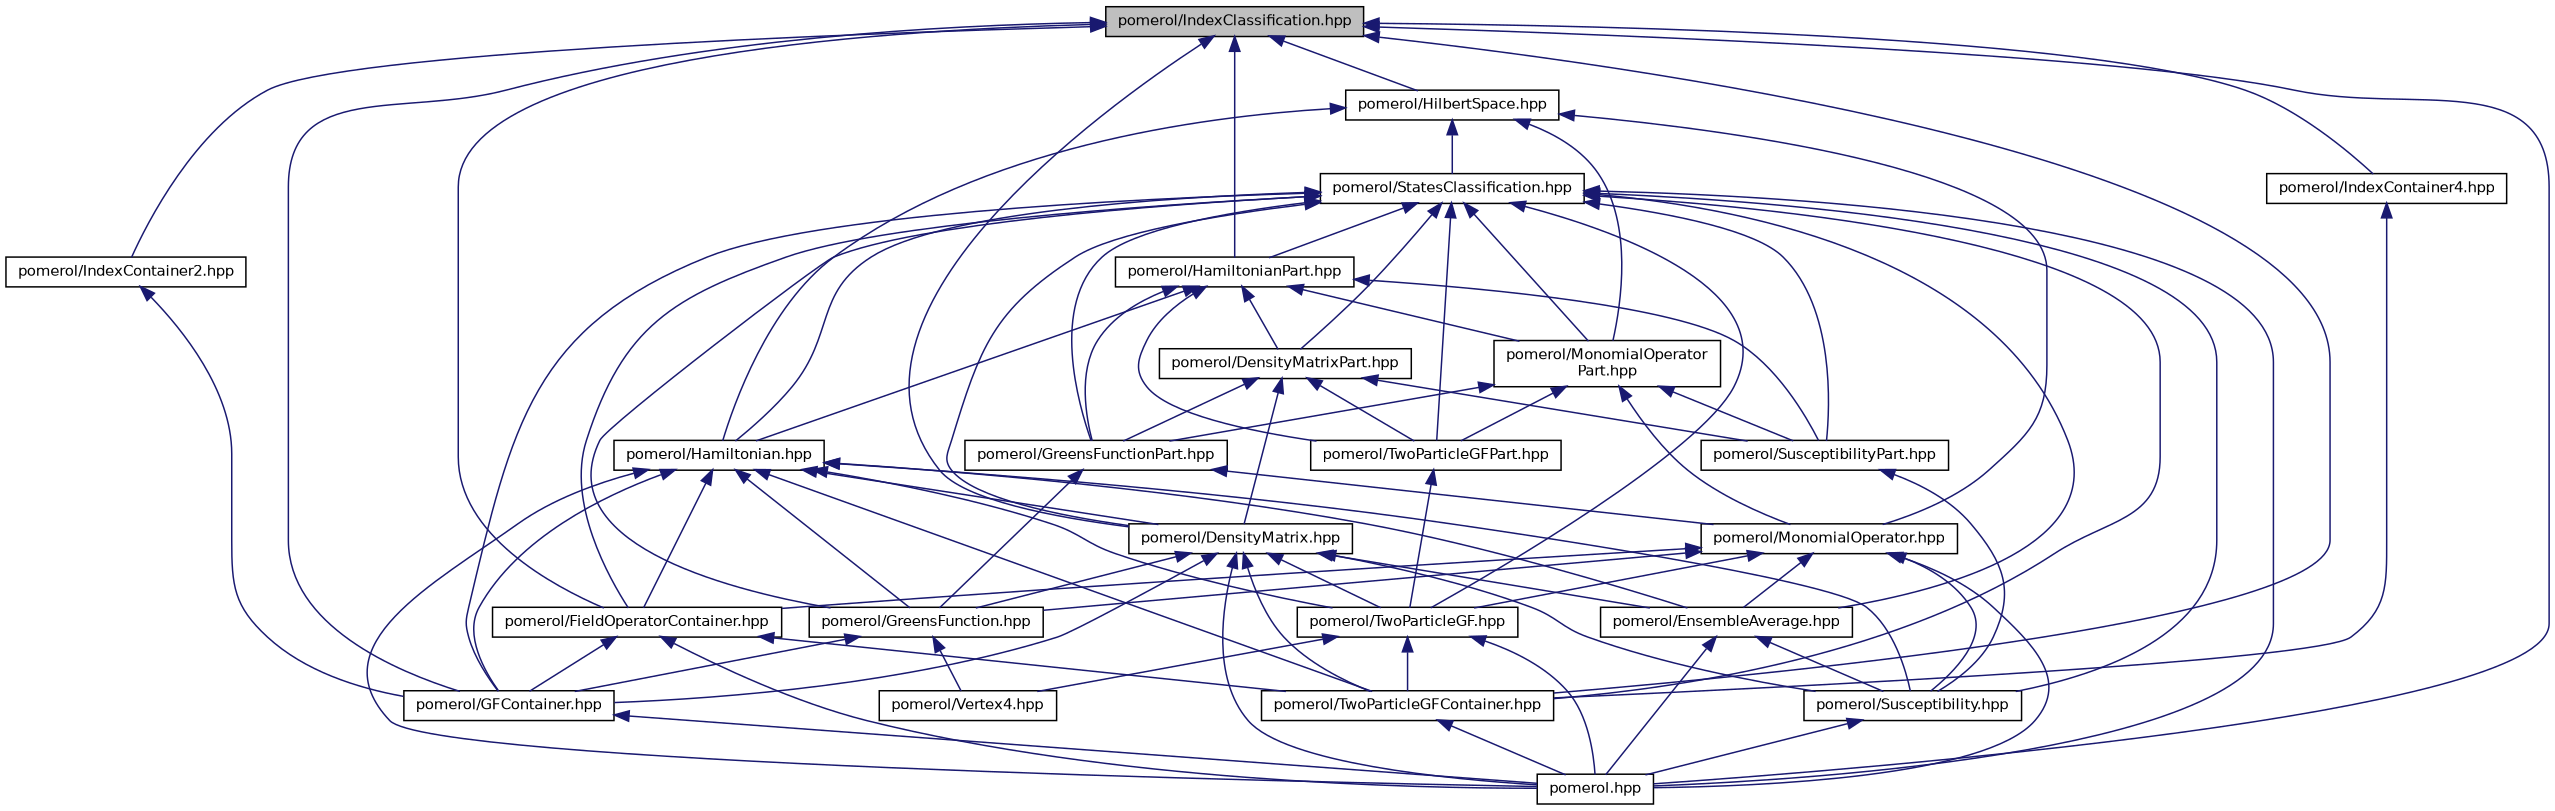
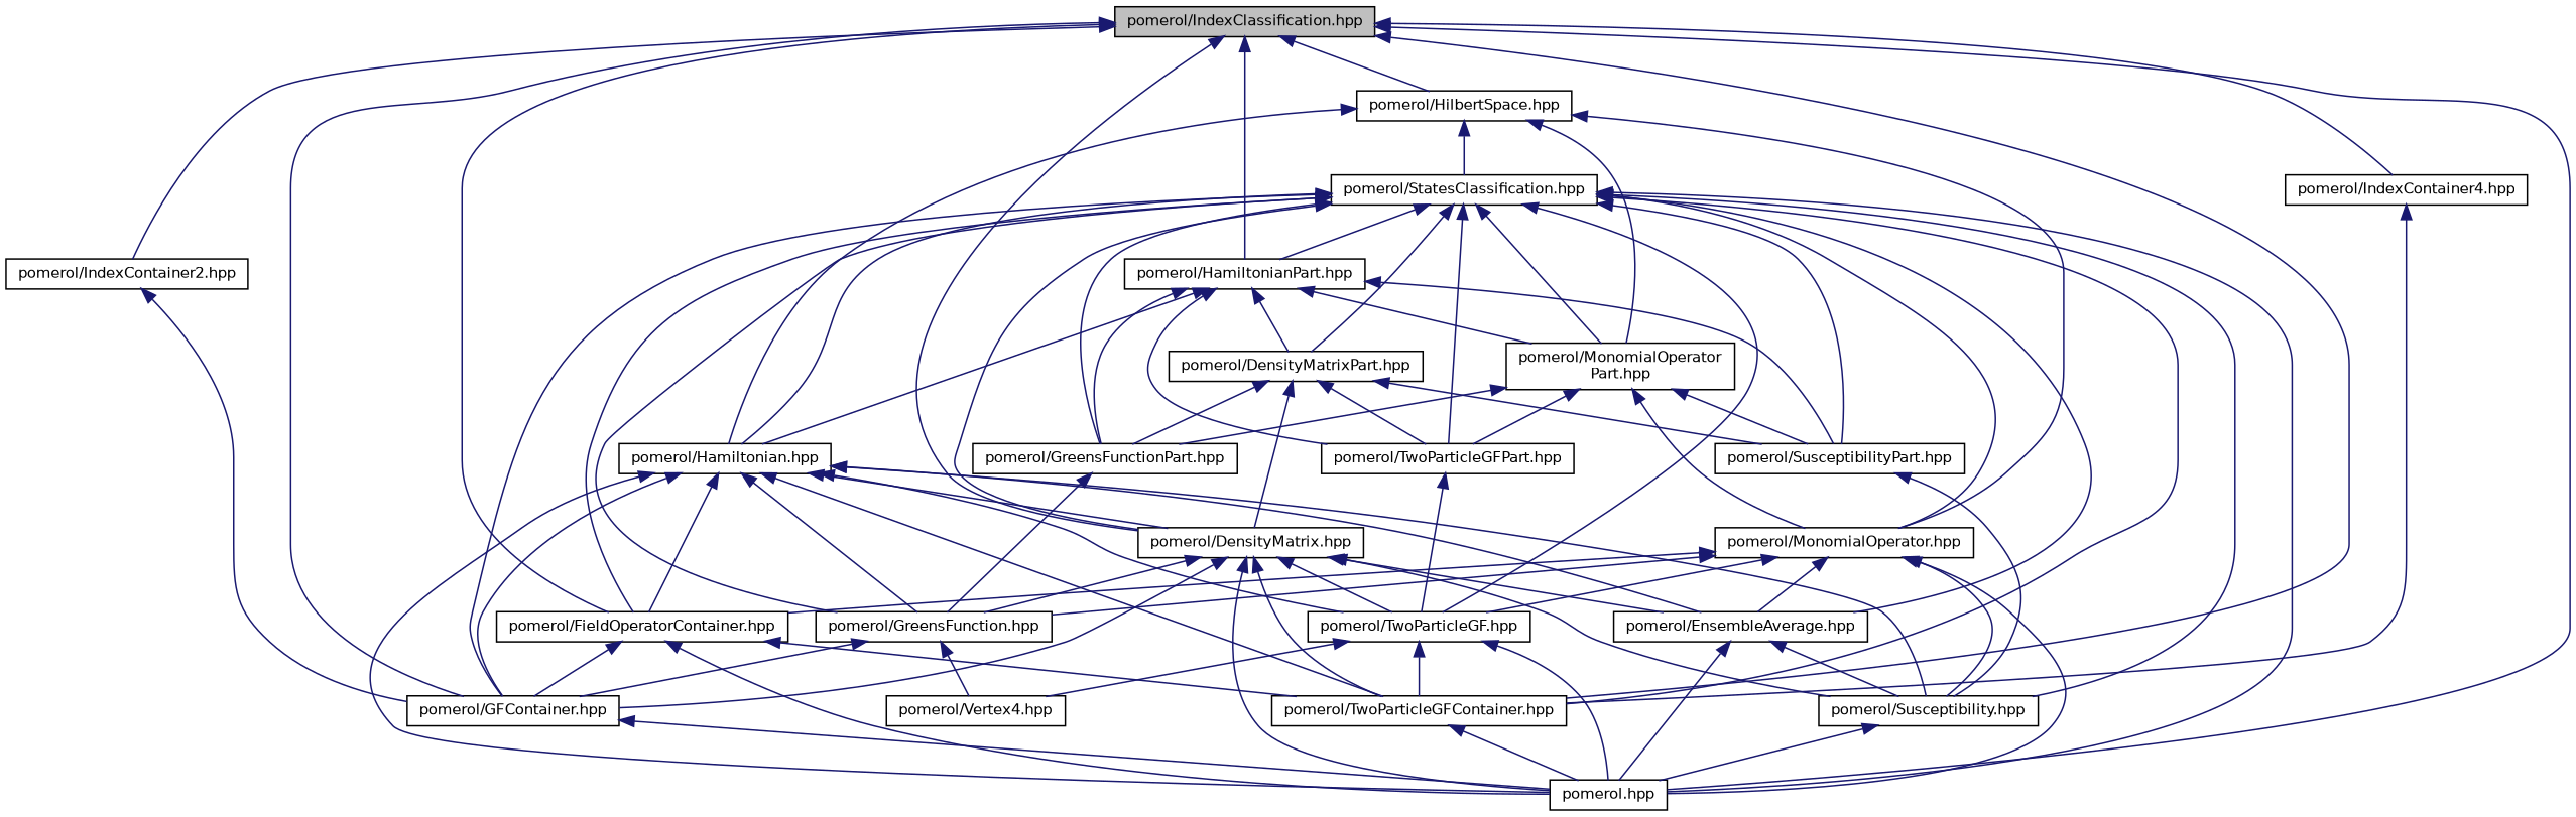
  digraph {
    node [color=black fillcolor=white fontname=Helvetica fontsize=10 shape=record style=filled]
    edge [color=midnightblue dir=back fontname=Helvetica fontsize=10 labelfontname=Helvetica labelfontsize=10 style=solid]
    n1 [fillcolor=grey75 fontcolor=black height=0.2 label="pomerol/IndexClassification.hpp" width=0.4]
    n2 [height=0.2 label="pomerol/HamiltonianPart.hpp" width=0.4]
    n3 [height=0.2 label="pomerol/DensityMatrix.hpp" width=0.4]
    n4 [height=0.2 label="pomerol.hpp" width=0.4]
    n5 [height=0.2 label="pomerol/GFContainer.hpp" width=0.4]
    n6 [height=0.2 label="pomerol/TwoParticleGFContainer.hpp" width=0.4]
    n7 [height=0.2 label="pomerol/FieldOperatorContainer.hpp" width=0.4]
    n8 [height=0.2 label="pomerol/HilbertSpace.hpp" width=0.4]
    n9 [height=0.2 label="pomerol/IndexContainer2.hpp" width=0.4]
    n10 [height=0.2 label="pomerol/IndexContainer4.hpp" width=0.4]
    n11 [height=0.2 label="pomerol/DensityMatrixPart.hpp" width=0.4]
    n12 [height=0.2 label="pomerol/GreensFunctionPart.hpp" width=0.4]
    n13 [height=0.2 label="pomerol/SusceptibilityPart.hpp" width=0.4]
    n14 [height=0.2 label="pomerol/TwoParticleGFPart.hpp" width=0.4]
    n15 [height=0.2 label="pomerol/Hamiltonian.hpp" width=0.4]
    n16 [height=0.2 label="pomerol/MonomialOperator\lPart.hpp" width=0.4]
    n17 [height=0.2 label="pomerol/EnsembleAverage.hpp" width=0.4]
    n18 [height=0.2 label="pomerol/Susceptibility.hpp" width=0.4]
    n19 [height=0.2 label="pomerol/GreensFunction.hpp" width=0.4]
    n20 [height=0.2 label="pomerol/TwoParticleGF.hpp" width=0.4]
    n21 [height=0.2 label="pomerol/MonomialOperator.hpp" width=0.4]
    n22 [height=0.2 label="pomerol/StatesClassification.hpp" width=0.4]
    n23 [height=0.2 label="pomerol/Vertex4.hpp" width=0.4]
    n1 -> n2
    n1 -> n3
    n1 -> n4
    n1 -> n5
    n1 -> n6
    n1 -> n7
    n1 -> n8
    n1 -> n9
    n1 -> n10
    n2 -> n11
    n2 -> n12
    n2 -> n13
    n2 -> n14
    n2 -> n15
    n2 -> n16
    n3 -> n4
    n3 -> n5
    n3 -> n6
    n3 -> n17
    n3 -> n18
    n3 -> n19
    n3 -> n20
    n5 -> n4
    n6 -> n4
    n7 -> n4
    n7 -> n5
    n7 -> n6
    n8 -> n15
    n8 -> n16
    n8 -> n21
    n8 -> n22
    n9 -> n5
    n10 -> n6
    n11 -> n3
    n11 -> n12
    n11 -> n13
    n11 -> n14
    n12 -> n19
    n13 -> n18
    n14 -> n20
    n15 -> n3
    n15 -> n4
    n15 -> n5
    n15 -> n6
    n15 -> n7
    n15 -> n17
    n15 -> n18
    n15 -> n19
    n15 -> n20
    n16 -> n12
    n16 -> n13
    n16 -> n14
    n16 -> n21
    n17 -> n4
    n17 -> n18
    n18 -> n4
    n19 -> n5
    n19 -> n23
    n20 -> n4
    n20 -> n6
    n20 -> n23
    n21 -> n4
    n21 -> n7
    n21 -> n17
    n21 -> n18
    n21 -> n19
    n21 -> n20
    n22 -> n2
    n22 -> n3
    n22 -> n4
    n22 -> n5
    n22 -> n6
    n22 -> n7
    n22 -> n11
    n22 -> n12
    n22 -> n13
    n22 -> n14
    n22 -> n15
    n22 -> n16
    n22 -> n17
    n22 -> n18
    n22 -> n19
    n22 -> n20
-   n12 -> n21
+   n22 -> n21
  }
